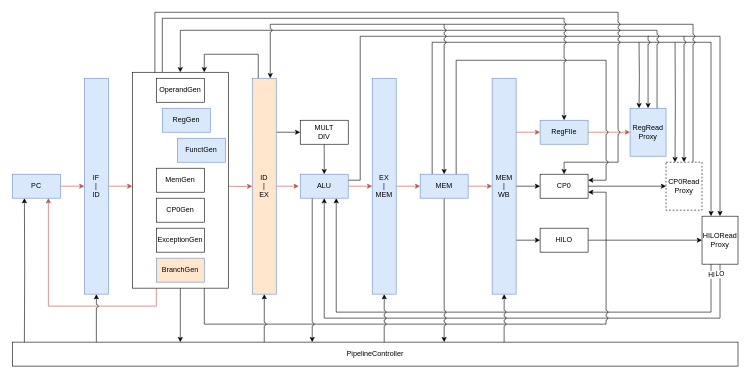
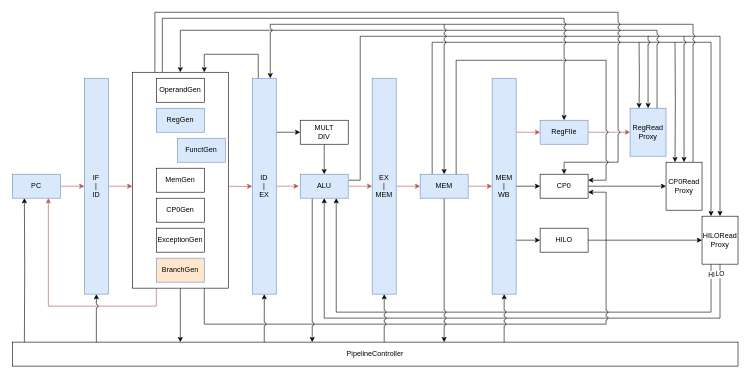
  <mxCell id="0" />
  <mxCell id="1" parent="0" />
  <mxCell id="2" value="" style="endArrow=none;html=1;" edge="1" parent="1"><mxGeometry width="50" height="50" relative="1" as="geometry"><mxPoint x="1080" y="60" as="sourcePoint" /><mxPoint x="1140" y="60" as="targetPoint" /></mxGeometry></mxCell>
  <mxCell id="3" value="" style="endArrow=none;html=1;" edge="1" parent="1"><mxGeometry width="50" height="50" relative="1" as="geometry"><mxPoint x="1065" y="70" as="sourcePoint" /><mxPoint x="1125" y="70" as="targetPoint" /></mxGeometry></mxCell>
  <mxCell id="4" value="" style="endArrow=none;html=1;exitX=1;exitY=0.25;exitDx=0;exitDy=0;jumpStyle=arc;rounded=0;" edge="1" parent="1" source="40"><mxGeometry width="50" height="50" relative="1" as="geometry"><mxPoint x="580" y="170" as="sourcePoint" /><mxPoint x="1081.333" y="60" as="targetPoint" /><Array as="points"><mxPoint x="600" y="300" /><mxPoint x="600" y="60" /></Array></mxGeometry></mxCell>
  <mxCell id="5" value="" style="endArrow=none;html=1;exitX=0.25;exitY=0;exitDx=0;exitDy=0;rounded=0;" edge="1" parent="1" source="43"><mxGeometry width="50" height="50" relative="1" as="geometry"><mxPoint x="715" y="290" as="sourcePoint" /><mxPoint x="1065" y="70" as="targetPoint" /><Array as="points"><mxPoint x="720" y="70" /></Array></mxGeometry></mxCell>
  <mxCell id="6" style="edgeStyle=orthogonalEdgeStyle;rounded=0;orthogonalLoop=1;jettySize=auto;html=1;exitX=0.5;exitY=1;exitDx=0;exitDy=0;entryX=0.5;entryY=1;entryDx=0;entryDy=0;" edge="1" parent="1" source="54" target="40"><mxGeometry relative="1" as="geometry"><Array as="points"><mxPoint x="1200" y="530" /><mxPoint x="540" y="530" /></Array></mxGeometry></mxCell>
  <mxCell id="7" value="LO" style="edgeLabel;html=1;align=center;verticalAlign=middle;resizable=0;points=[];" vertex="1" connectable="0" parent="6"><mxGeometry x="-0.967" y="-1" relative="1" as="geometry"><mxPoint as="offset" /></mxGeometry></mxCell>
  <mxCell id="8" style="edgeStyle=orthogonalEdgeStyle;rounded=0;orthogonalLoop=1;jettySize=auto;html=1;exitX=0.25;exitY=1;exitDx=0;exitDy=0;entryX=0.75;entryY=1;entryDx=0;entryDy=0;" edge="1" parent="1" source="54" target="40"><mxGeometry relative="1" as="geometry"><Array as="points"><mxPoint x="1185" y="520" /><mxPoint x="560" y="520" /></Array></mxGeometry></mxCell>
  <mxCell id="9" value="HI" style="edgeLabel;html=1;align=center;verticalAlign=middle;resizable=0;points=[];" vertex="1" connectable="0" parent="8"><mxGeometry x="-0.962" relative="1" as="geometry"><mxPoint as="offset" /></mxGeometry></mxCell>
  <mxCell id="10" style="edgeStyle=orthogonalEdgeStyle;rounded=0;orthogonalLoop=1;jettySize=auto;html=1;entryX=0.75;entryY=1;entryDx=0;entryDy=0;fillColor=#f8cecc;strokeColor=#b85450;" edge="1" parent="1" source="60" target="17"><mxGeometry relative="1" as="geometry"><Array as="points"><mxPoint x="260" y="510" /><mxPoint x="80" y="510" /></Array><mxPoint x="240" y="500" as="sourcePoint" /></mxGeometry></mxCell>
  <mxCell id="11" style="edgeStyle=orthogonalEdgeStyle;rounded=0;orthogonalLoop=1;jettySize=auto;html=1;entryX=1;entryY=0.75;entryDx=0;entryDy=0;jumpStyle=arc;" edge="1" parent="1" source="60" target="47"><mxGeometry relative="1" as="geometry"><Array as="points"><mxPoint x="340" y="540" /><mxPoint x="1010" y="540" /><mxPoint x="1010" y="320" /></Array><mxPoint x="360" y="520" as="sourcePoint" /></mxGeometry></mxCell>
  <mxCell id="12" style="edgeStyle=orthogonalEdgeStyle;rounded=0;orthogonalLoop=1;jettySize=auto;html=1;jumpStyle=arc;" edge="1" parent="1" target="54"><mxGeometry relative="1" as="geometry"><Array as="points"><mxPoint x="1200" y="60" /></Array><mxPoint x="1140" y="60" as="sourcePoint" /></mxGeometry></mxCell>
  <mxCell id="13" style="edgeStyle=orthogonalEdgeStyle;rounded=0;orthogonalLoop=1;jettySize=auto;html=1;entryX=0.25;entryY=0;entryDx=0;entryDy=0;endFill=1;snapToPoint=0;" edge="1" parent="1" target="54"><mxGeometry relative="1" as="geometry"><Array as="points"><mxPoint x="1185" y="70" /></Array><mxPoint x="1125" y="70" as="sourcePoint" /></mxGeometry></mxCell>
  <mxCell id="14" value="PipelineController" style="rounded=0;whiteSpace=wrap;html=1;direction=south;" vertex="1" parent="1"><mxGeometry x="20" y="570" width="1210" height="40" as="geometry" /></mxCell>
  <mxCell id="15" style="edgeStyle=orthogonalEdgeStyle;rounded=0;orthogonalLoop=1;jettySize=auto;html=1;exitX=1;exitY=0.5;exitDx=0;exitDy=0;fillColor=#f8cecc;strokeColor=#b85450;" edge="1" parent="1" source="17" target="20"><mxGeometry relative="1" as="geometry" /></mxCell>
  <mxCell id="16" style="edgeStyle=orthogonalEdgeStyle;rounded=0;orthogonalLoop=1;jettySize=auto;html=1;entryX=0.25;entryY=1;entryDx=0;entryDy=0;" edge="1" parent="1" target="17"><mxGeometry relative="1" as="geometry"><mxPoint x="40" y="570" as="sourcePoint" /></mxGeometry></mxCell>
  <mxCell id="17" value="PC" style="rounded=0;whiteSpace=wrap;html=1;fillColor=#dae8fc;strokeColor=#6c8ebf;" vertex="1" parent="1"><mxGeometry x="20" y="290" width="80" height="40" as="geometry" /></mxCell>
  <mxCell id="18" style="edgeStyle=orthogonalEdgeStyle;rounded=0;orthogonalLoop=1;jettySize=auto;html=1;exitX=1;exitY=0.5;exitDx=0;exitDy=0;entryX=0;entryY=0.5;entryDx=0;entryDy=0;fillColor=#f8cecc;strokeColor=#b85450;" edge="1" parent="1" source="20"><mxGeometry relative="1" as="geometry"><mxPoint x="220" y="310" as="targetPoint" /></mxGeometry></mxCell>
  <mxCell id="19" style="edgeStyle=orthogonalEdgeStyle;rounded=0;orthogonalLoop=1;jettySize=auto;html=1;entryX=0.5;entryY=1;entryDx=0;entryDy=0;jumpStyle=arc;" edge="1" parent="1" target="20"><mxGeometry relative="1" as="geometry"><mxPoint x="160" y="570" as="sourcePoint" /></mxGeometry></mxCell>
  <mxCell id="20" value="IF&lt;br&gt;|&lt;br&gt;ID" style="rounded=0;whiteSpace=wrap;html=1;fillColor=#dae8fc;strokeColor=#6c8ebf;" vertex="1" parent="1"><mxGeometry x="140" y="130" width="40" height="360" as="geometry" /></mxCell>
  <mxCell id="21" style="edgeStyle=orthogonalEdgeStyle;rounded=0;orthogonalLoop=1;jettySize=auto;html=1;exitX=1;exitY=0.25;exitDx=0;exitDy=0;entryX=0;entryY=0.5;entryDx=0;entryDy=0;" edge="1" parent="1" source="25" target="37"><mxGeometry relative="1" as="geometry" /></mxCell>
  <mxCell id="22" style="edgeStyle=orthogonalEdgeStyle;rounded=0;orthogonalLoop=1;jettySize=auto;html=1;exitX=1;exitY=0.5;exitDx=0;exitDy=0;entryX=-0.03;entryY=0.482;entryDx=0;entryDy=0;entryPerimeter=0;fillColor=#f8cecc;strokeColor=#b85450;" edge="1" parent="1" source="25" target="40"><mxGeometry relative="1" as="geometry" /></mxCell>
  <mxCell id="23" style="edgeStyle=orthogonalEdgeStyle;rounded=0;orthogonalLoop=1;jettySize=auto;html=1;entryX=0.5;entryY=1;entryDx=0;entryDy=0;jumpStyle=arc;" edge="1" parent="1" target="25"><mxGeometry relative="1" as="geometry"><mxPoint x="440" y="570" as="sourcePoint" /></mxGeometry></mxCell>
  <mxCell id="24" style="edgeStyle=orthogonalEdgeStyle;rounded=0;orthogonalLoop=1;jettySize=auto;html=1;exitX=0.25;exitY=0;exitDx=0;exitDy=0;entryX=0.75;entryY=0;entryDx=0;entryDy=0;" edge="1" parent="1" source="25" target="60"><mxGeometry relative="1" as="geometry"><Array as="points"><mxPoint x="430" y="90" /><mxPoint x="340" y="90" /></Array><mxPoint x="360" y="90" as="targetPoint" /></mxGeometry></mxCell>
- <mxCell id="25" value="ID&lt;br&gt;|&lt;br&gt;EX" style="rounded=0;whiteSpace=wrap;html=1;fillColor=#ffe6cc;strokeColor=#6c8ebf;" vertex="1" parent="1"><mxGeometry x="420" y="130" width="40" height="360" as="geometry" /></mxCell>
+ <mxCell id="25" value="ID&lt;br&gt;|&lt;br&gt;EX" style="rounded=0;whiteSpace=wrap;html=1;fillColor=#dae8fc;strokeColor=#6c8ebf;" vertex="1" parent="1"><mxGeometry x="420" y="130" width="40" height="360" as="geometry" /></mxCell>
  <mxCell id="26" style="edgeStyle=orthogonalEdgeStyle;rounded=0;orthogonalLoop=1;jettySize=auto;html=1;exitX=1;exitY=0.5;exitDx=0;exitDy=0;entryX=0;entryY=0.5;entryDx=0;entryDy=0;fillColor=#f8cecc;strokeColor=#b85450;" edge="1" parent="1" source="28" target="43"><mxGeometry relative="1" as="geometry" /></mxCell>
  <mxCell id="27" style="edgeStyle=orthogonalEdgeStyle;rounded=0;orthogonalLoop=1;jettySize=auto;html=1;entryX=0.5;entryY=1;entryDx=0;entryDy=0;jumpStyle=arc;" edge="1" parent="1" target="28"><mxGeometry relative="1" as="geometry"><mxPoint x="640" y="570" as="sourcePoint" /></mxGeometry></mxCell>
  <mxCell id="28" value="EX&lt;br&gt;|&lt;br&gt;MEM" style="rounded=0;whiteSpace=wrap;html=1;fillColor=#dae8fc;strokeColor=#6c8ebf;" vertex="1" parent="1"><mxGeometry x="620" y="130" width="40" height="360" as="geometry" /></mxCell>
  <mxCell id="29" style="edgeStyle=orthogonalEdgeStyle;rounded=0;orthogonalLoop=1;jettySize=auto;html=1;exitX=1;exitY=0.5;exitDx=0;exitDy=0;entryX=0;entryY=0.5;entryDx=0;entryDy=0;" edge="1" parent="1" source="33" target="47"><mxGeometry relative="1" as="geometry" /></mxCell>
  <mxCell id="30" style="edgeStyle=orthogonalEdgeStyle;rounded=0;orthogonalLoop=1;jettySize=auto;html=1;exitX=1;exitY=0.25;exitDx=0;exitDy=0;entryX=0;entryY=0.5;entryDx=0;entryDy=0;fillColor=#f8cecc;strokeColor=#b85450;" edge="1" parent="1" source="33" target="45"><mxGeometry relative="1" as="geometry" /></mxCell>
  <mxCell id="31" style="edgeStyle=orthogonalEdgeStyle;rounded=0;orthogonalLoop=1;jettySize=auto;html=1;exitX=1;exitY=0.75;exitDx=0;exitDy=0;entryX=0;entryY=0.5;entryDx=0;entryDy=0;" edge="1" parent="1" source="33" target="49"><mxGeometry relative="1" as="geometry" /></mxCell>
  <mxCell id="32" style="edgeStyle=orthogonalEdgeStyle;rounded=0;orthogonalLoop=1;jettySize=auto;html=1;entryX=0.5;entryY=1;entryDx=0;entryDy=0;jumpStyle=arc;" edge="1" parent="1" target="33"><mxGeometry relative="1" as="geometry"><mxPoint x="840" y="570" as="sourcePoint" /></mxGeometry></mxCell>
  <mxCell id="33" value="MEM&lt;br&gt;|&lt;br&gt;WB" style="rounded=0;whiteSpace=wrap;html=1;fillColor=#dae8fc;strokeColor=#6c8ebf;" vertex="1" parent="1"><mxGeometry x="820" y="130" width="40" height="360" as="geometry" /></mxCell>
  <mxCell id="34" style="edgeStyle=orthogonalEdgeStyle;rounded=0;orthogonalLoop=1;jettySize=auto;html=1;exitX=1;exitY=0.5;exitDx=0;exitDy=0;entryX=0;entryY=0.5;entryDx=0;entryDy=0;fillColor=#f8cecc;strokeColor=#b85450;" edge="1" parent="1" target="25"><mxGeometry relative="1" as="geometry"><mxPoint x="380" y="310" as="sourcePoint" /></mxGeometry></mxCell>
  <mxCell id="35" style="edgeStyle=orthogonalEdgeStyle;rounded=0;orthogonalLoop=1;jettySize=auto;html=1;exitX=0.5;exitY=1;exitDx=0;exitDy=0;" edge="1" parent="1" source="60"><mxGeometry relative="1" as="geometry"><mxPoint x="340" y="510" as="sourcePoint" /><mxPoint x="300" y="570" as="targetPoint" /><Array as="points"><mxPoint x="300" y="570" /></Array></mxGeometry></mxCell>
  <mxCell id="36" style="edgeStyle=orthogonalEdgeStyle;rounded=0;orthogonalLoop=1;jettySize=auto;html=1;exitX=0.5;exitY=1;exitDx=0;exitDy=0;entryX=0.5;entryY=0;entryDx=0;entryDy=0;" edge="1" parent="1" source="37" target="40"><mxGeometry relative="1" as="geometry" /></mxCell>
  <mxCell id="37" value="MULT&lt;br&gt;DIV" style="rounded=0;whiteSpace=wrap;html=1;" vertex="1" parent="1"><mxGeometry x="500" y="200" width="80" height="40" as="geometry" /></mxCell>
  <mxCell id="38" style="edgeStyle=orthogonalEdgeStyle;rounded=0;orthogonalLoop=1;jettySize=auto;html=1;exitX=1;exitY=0.5;exitDx=0;exitDy=0;entryX=0;entryY=0.5;entryDx=0;entryDy=0;fillColor=#f8cecc;strokeColor=#b85450;" edge="1" parent="1" source="40" target="28"><mxGeometry relative="1" as="geometry" /></mxCell>
  <mxCell id="39" style="edgeStyle=orthogonalEdgeStyle;rounded=0;orthogonalLoop=1;jettySize=auto;html=1;exitX=0.25;exitY=1;exitDx=0;exitDy=0;jumpStyle=arc;" edge="1" parent="1" source="40"><mxGeometry relative="1" as="geometry"><mxPoint x="520" y="570" as="targetPoint" /></mxGeometry></mxCell>
  <mxCell id="40" value="ALU" style="rounded=0;whiteSpace=wrap;html=1;fillColor=#dae8fc;strokeColor=#6c8ebf;" vertex="1" parent="1"><mxGeometry x="500" y="290" width="80" height="40" as="geometry" /></mxCell>
  <mxCell id="41" style="edgeStyle=orthogonalEdgeStyle;rounded=0;orthogonalLoop=1;jettySize=auto;html=1;exitX=1;exitY=0.5;exitDx=0;exitDy=0;entryX=0;entryY=0.5;entryDx=0;entryDy=0;fillColor=#f8cecc;strokeColor=#b85450;" edge="1" parent="1" source="43" target="33"><mxGeometry relative="1" as="geometry" /></mxCell>
  <mxCell id="42" style="edgeStyle=orthogonalEdgeStyle;rounded=0;orthogonalLoop=1;jettySize=auto;html=1;exitX=0.5;exitY=1;exitDx=0;exitDy=0;jumpStyle=arc;" edge="1" parent="1" source="43"><mxGeometry relative="1" as="geometry"><mxPoint x="740" y="570" as="targetPoint" /></mxGeometry></mxCell>
  <mxCell id="43" value="MEM" style="rounded=0;whiteSpace=wrap;html=1;fillColor=#dae8fc;strokeColor=#6c8ebf;" vertex="1" parent="1"><mxGeometry x="700" y="290" width="80" height="40" as="geometry" /></mxCell>
  <mxCell id="44" style="edgeStyle=orthogonalEdgeStyle;rounded=0;orthogonalLoop=1;jettySize=auto;html=1;exitX=1;exitY=0.5;exitDx=0;exitDy=0;entryX=0;entryY=0.5;entryDx=0;entryDy=0;fillColor=#f8cecc;strokeColor=#b85450;" edge="1" parent="1" source="45" target="51"><mxGeometry relative="1" as="geometry" /></mxCell>
  <mxCell id="45" value="RegFIle" style="rounded=0;whiteSpace=wrap;html=1;fillColor=#dae8fc;strokeColor=#6c8ebf;" vertex="1" parent="1"><mxGeometry x="900" y="200" width="80" height="40" as="geometry" /></mxCell>
  <mxCell id="46" style="edgeStyle=orthogonalEdgeStyle;rounded=0;orthogonalLoop=1;jettySize=auto;html=1;exitX=1;exitY=0.5;exitDx=0;exitDy=0;entryX=0;entryY=0.5;entryDx=0;entryDy=0;" edge="1" parent="1" source="47" target="53"><mxGeometry relative="1" as="geometry" /></mxCell>
  <mxCell id="47" value="CP0" style="rounded=0;whiteSpace=wrap;html=1;" vertex="1" parent="1"><mxGeometry x="900" y="290" width="80" height="40" as="geometry" /></mxCell>
  <mxCell id="48" style="edgeStyle=orthogonalEdgeStyle;rounded=0;orthogonalLoop=1;jettySize=auto;html=1;exitX=1;exitY=0.5;exitDx=0;exitDy=0;entryX=0;entryY=0.5;entryDx=0;entryDy=0;" edge="1" parent="1" source="49" target="54"><mxGeometry relative="1" as="geometry" /></mxCell>
  <mxCell id="49" value="HILO" style="rounded=0;whiteSpace=wrap;html=1;" vertex="1" parent="1"><mxGeometry x="900" y="380" width="80" height="40" as="geometry" /></mxCell>
  <mxCell id="50" style="edgeStyle=orthogonalEdgeStyle;rounded=0;orthogonalLoop=1;jettySize=auto;html=1;exitX=0.25;exitY=0;exitDx=0;exitDy=0;entryX=0.25;entryY=0;entryDx=0;entryDy=0;" edge="1" parent="1" target="51"><mxGeometry relative="1" as="geometry"><mxPoint x="1065" y="70" as="sourcePoint" /></mxGeometry></mxCell>
  <mxCell id="51" value="RegRead&lt;br&gt;Proxy" style="rounded=0;whiteSpace=wrap;html=1;fillColor=#dae8fc;strokeColor=#6c8ebf;" vertex="1" parent="1"><mxGeometry x="1050" y="180" width="60" height="80" as="geometry" /></mxCell>
  <mxCell id="52" style="edgeStyle=orthogonalEdgeStyle;rounded=0;orthogonalLoop=1;jettySize=auto;html=1;exitX=0.25;exitY=0;exitDx=0;exitDy=0;entryX=0.25;entryY=0;entryDx=0;entryDy=0;" edge="1" parent="1" target="53"><mxGeometry relative="1" as="geometry"><mxPoint x="1125" y="70" as="sourcePoint" /></mxGeometry></mxCell>
- <mxCell id="53" value="CP0Read&lt;br&gt;Proxy" style="rounded=0;whiteSpace=wrap;html=1;dashed=1;" vertex="1" parent="1"><mxGeometry x="1110" y="270" width="60" height="80" as="geometry" /></mxCell>
+ <mxCell id="53" value="CP0Read&lt;br&gt;Proxy" style="rounded=0;whiteSpace=wrap;html=1;" vertex="1" parent="1"><mxGeometry x="1110" y="270" width="60" height="80" as="geometry" /></mxCell>
  <mxCell id="54" value="HILORead&lt;br&gt;Proxy" style="rounded=0;whiteSpace=wrap;html=1;" vertex="1" parent="1"><mxGeometry x="1170" y="360" width="60" height="80" as="geometry" /></mxCell>
  <mxCell id="55" style="edgeStyle=orthogonalEdgeStyle;rounded=0;orthogonalLoop=1;jettySize=auto;html=1;exitX=0.5;exitY=0;exitDx=0;exitDy=0;entryX=0.5;entryY=0;entryDx=0;entryDy=0;jumpStyle=arc;" edge="1" parent="1" target="51"><mxGeometry relative="1" as="geometry"><mxPoint x="1080" y="60" as="sourcePoint" /></mxGeometry></mxCell>
  <mxCell id="56" style="edgeStyle=orthogonalEdgeStyle;rounded=0;orthogonalLoop=1;jettySize=auto;html=1;exitX=0.5;exitY=0;exitDx=0;exitDy=0;entryX=0.5;entryY=0;entryDx=0;entryDy=0;jumpStyle=arc;" edge="1" parent="1" target="53"><mxGeometry relative="1" as="geometry"><mxPoint x="1140" y="60" as="sourcePoint" /></mxGeometry></mxCell>
  <mxCell id="57" style="edgeStyle=orthogonalEdgeStyle;rounded=0;orthogonalLoop=1;jettySize=auto;html=1;exitX=0.75;exitY=0;exitDx=0;exitDy=0;jumpStyle=arc;entryX=0.5;entryY=0;entryDx=0;entryDy=0;" edge="1" parent="1" source="51" target="60"><mxGeometry relative="1" as="geometry"><Array as="points"><mxPoint x="1095" y="50" /><mxPoint x="300" y="50" /></Array><mxPoint x="340" y="50" as="targetPoint" /></mxGeometry></mxCell>
  <mxCell id="58" style="edgeStyle=orthogonalEdgeStyle;rounded=0;orthogonalLoop=1;jettySize=auto;html=1;entryX=0.75;entryY=0;entryDx=0;entryDy=0;jumpStyle=arc;" edge="1" parent="1" target="25"><mxGeometry relative="1" as="geometry"><Array as="points"><mxPoint x="450" y="40" /></Array><mxPoint x="740" y="40" as="sourcePoint" /></mxGeometry></mxCell>
  <mxCell id="59" style="edgeStyle=orthogonalEdgeStyle;rounded=0;orthogonalLoop=1;jettySize=auto;html=1;entryX=0.5;entryY=0;entryDx=0;entryDy=0;jumpStyle=arc;" edge="1" parent="1" target="43"><mxGeometry relative="1" as="geometry"><mxPoint x="740" y="40" as="sourcePoint" /></mxGeometry></mxCell>
  <mxCell id="60" value="&lt;blockquote style=&quot;margin: 0 0 0 40px ; border: none ; padding: 0px&quot;&gt;&lt;/blockquote&gt;" style="rounded=0;whiteSpace=wrap;html=1;align=left;" vertex="1" parent="1"><mxGeometry x="220" y="120" width="160" height="360" as="geometry" /></mxCell>
  <mxCell id="61" value="OperandGen" style="rounded=0;whiteSpace=wrap;html=1;" vertex="1" parent="1"><mxGeometry x="260" y="130" width="80" height="40" as="geometry" /></mxCell>
  <mxCell id="62" value="CP0Gen" style="rounded=0;whiteSpace=wrap;html=1;" vertex="1" parent="1"><mxGeometry x="260" y="330" width="80" height="40" as="geometry" /></mxCell>
  <mxCell id="63" value="ExceptionGen" style="rounded=0;whiteSpace=wrap;html=1;" vertex="1" parent="1"><mxGeometry x="260" y="380" width="80" height="40" as="geometry" /></mxCell>
  <mxCell id="64" value="FunctGen" style="rounded=0;whiteSpace=wrap;html=1;fillColor=#dae8fc;strokeColor=#6c8ebf;" vertex="1" parent="1"><mxGeometry x="295" y="230" width="80" height="40" as="geometry" /></mxCell>
  <mxCell id="65" value="MemGen" style="rounded=0;whiteSpace=wrap;html=1;" vertex="1" parent="1"><mxGeometry x="260" y="280" width="80" height="40" as="geometry" /></mxCell>
  <mxCell id="66" value="BranchGen" style="rounded=0;whiteSpace=wrap;html=1;fillColor=#ffe6cc;strokeColor=#6c8ebf;" vertex="1" parent="1"><mxGeometry x="260" y="430" width="80" height="40" as="geometry" /></mxCell>
- <mxCell id="67" value="RegGen" style="rounded=0;whiteSpace=wrap;html=1;fillColor=#dae8fc;strokeColor=#6c8ebf;" vertex="1" parent="1"><mxGeometry x="270" y="180" width="80" height="40" as="geometry" /></mxCell>
+ <mxCell id="67" value="RegGen" style="rounded=0;whiteSpace=wrap;html=1;fillColor=#dae8fc;strokeColor=#6c8ebf;" vertex="1" parent="1"><mxGeometry x="260" y="180" width="80" height="40" as="geometry" /></mxCell>
  <mxCell id="68" style="edgeStyle=orthogonalEdgeStyle;rounded=0;orthogonalLoop=1;jettySize=auto;html=1;exitX=0.5;exitY=1;exitDx=0;exitDy=0;" edge="1" parent="1" source="60" target="60"><mxGeometry x="540" y="330" as="geometry" /></mxCell>
  <mxCell id="69" value="" style="endArrow=none;html=1;entryX=0.75;entryY=0;entryDx=0;entryDy=0;rounded=0;jumpStyle=arc;" edge="1" parent="1" target="53"><mxGeometry width="50" height="50" relative="1" as="geometry"><mxPoint x="740" y="40" as="sourcePoint" /><mxPoint x="960" y="260" as="targetPoint" /><Array as="points"><mxPoint x="1155" y="40" /></Array></mxGeometry></mxCell>
  <mxCell id="70" style="edgeStyle=orthogonalEdgeStyle;rounded=0;jumpStyle=arc;orthogonalLoop=1;jettySize=auto;html=1;exitX=0.5;exitY=0;exitDx=0;exitDy=0;endFill=1;entryX=0.5;entryY=0;entryDx=0;entryDy=0;" edge="1" parent="1" target="47"><mxGeometry relative="1" as="geometry"><mxPoint x="257.585" y="120" as="sourcePoint" /><Array as="points"><mxPoint x="258" y="20" /><mxPoint x="1030" y="20" /><mxPoint x="1030" y="270" /><mxPoint x="940" y="270" /></Array></mxGeometry></mxCell>
  <mxCell id="71" style="edgeStyle=orthogonalEdgeStyle;rounded=0;orthogonalLoop=1;jettySize=auto;html=1;exitX=0.75;exitY=0;exitDx=0;exitDy=0;entryX=1;entryY=0.25;entryDx=0;entryDy=0;jumpStyle=arc;" edge="1" parent="1" source="43" target="47"><mxGeometry relative="1" as="geometry"><Array as="points"><mxPoint x="760" y="100" /><mxPoint x="1010" y="100" /><mxPoint x="1010" y="300" /></Array></mxGeometry></mxCell>
  <mxCell id="72" style="edgeStyle=orthogonalEdgeStyle;rounded=0;jumpStyle=arc;orthogonalLoop=1;jettySize=auto;html=1;entryX=0.5;entryY=0;entryDx=0;entryDy=0;endFill=1;" edge="1" parent="1" target="45"><mxGeometry relative="1" as="geometry"><mxPoint x="270" y="120" as="sourcePoint" /><Array as="points"><mxPoint x="270" y="120" /><mxPoint x="270" y="30" /><mxPoint x="940" y="30" /></Array></mxGeometry></mxCell>
